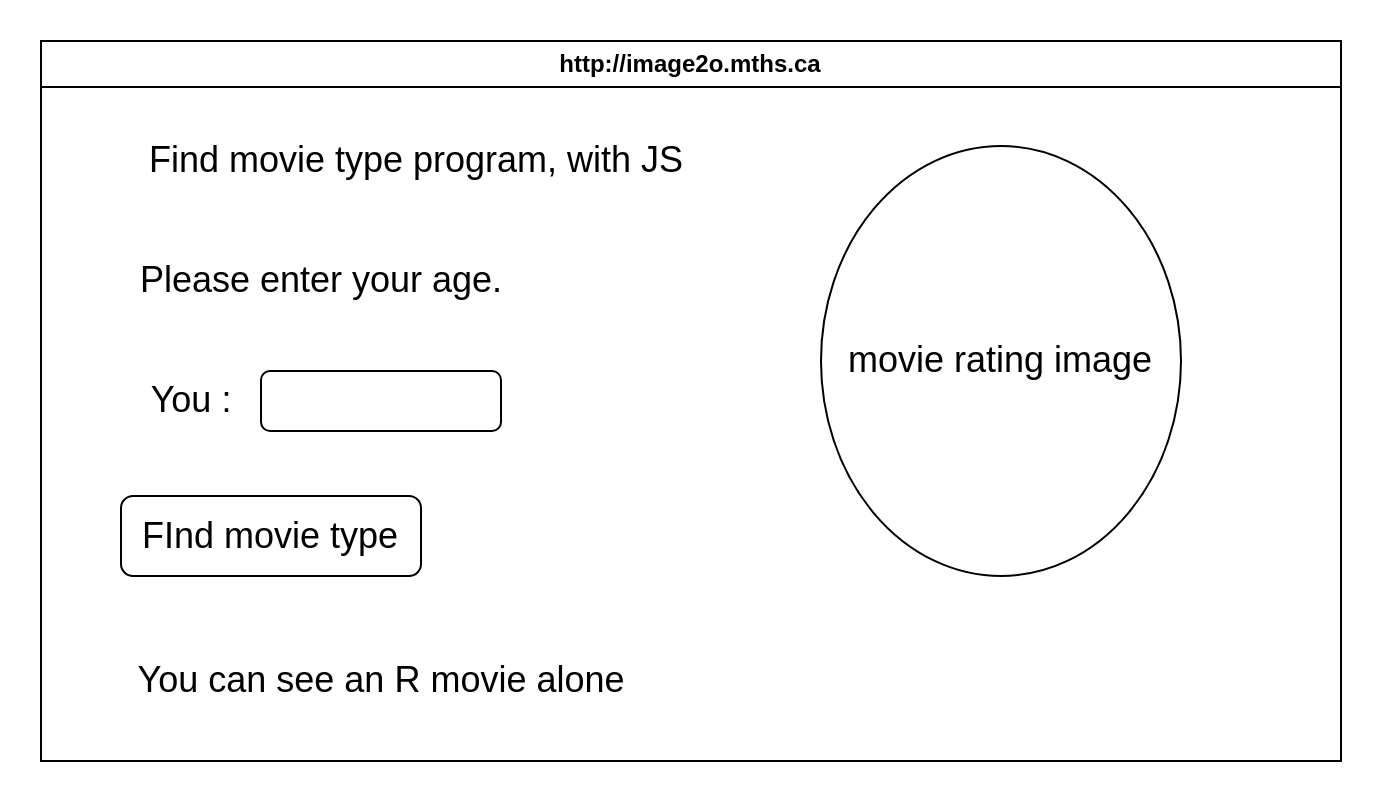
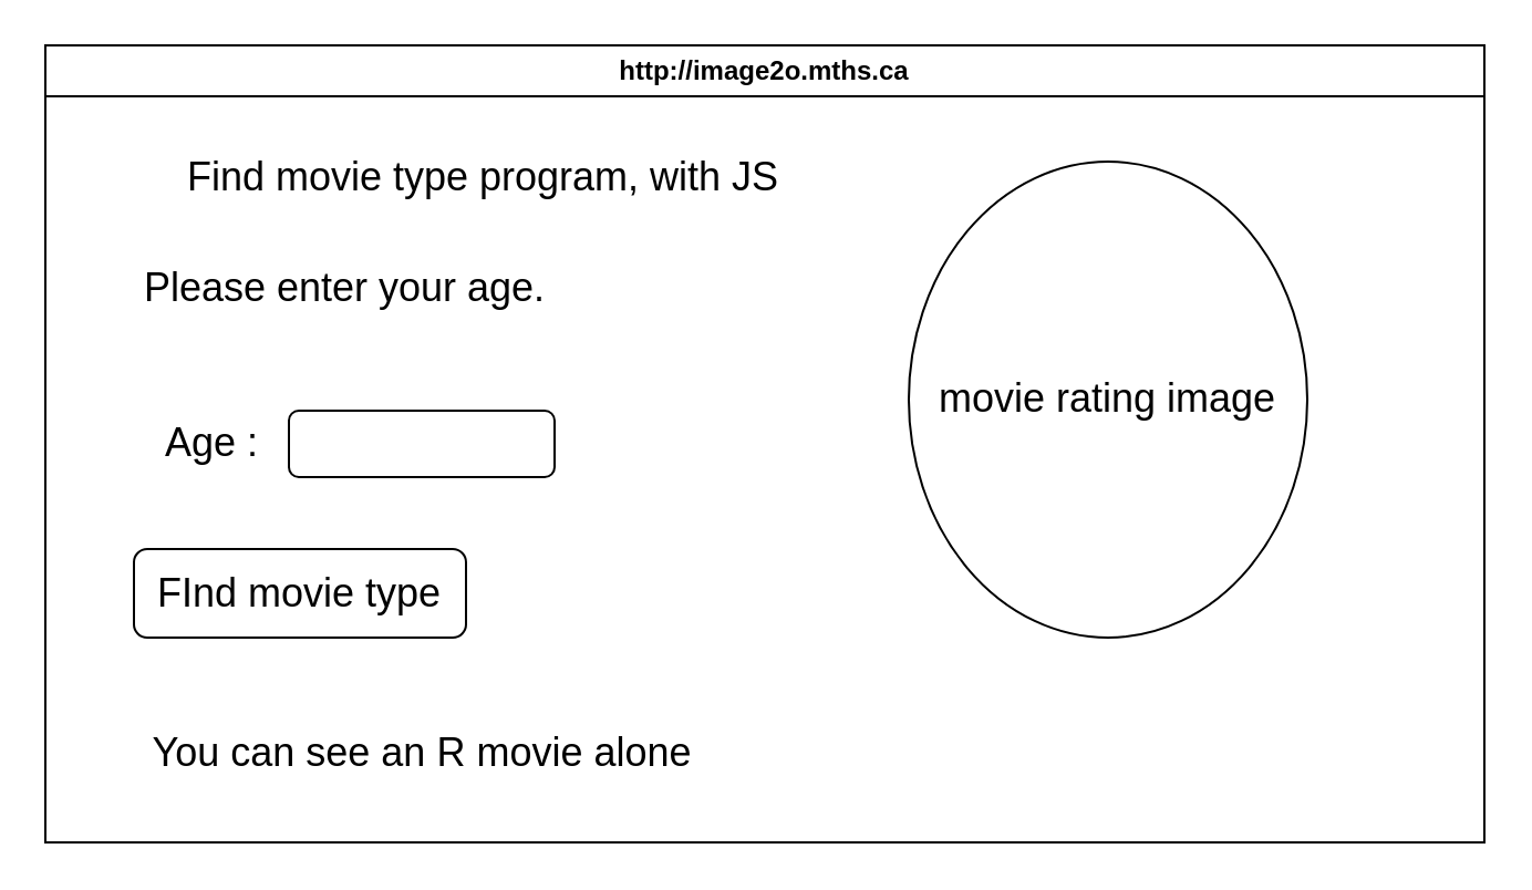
  <mxCell id="0" />
  <mxCell id="1" parent="0" />
  <mxCell id="2" value="http://image2o.mths.ca" style="swimlane;whiteSpace=wrap;html=1;" parent="1" vertex="1"><mxGeometry x="20" y="20" width="650" height="360" as="geometry" /></mxCell>
- <mxCell id="3" value="&lt;font style=&quot;font-size: 18px;&quot;&gt;Find movie type program, with JS&amp;nbsp;&lt;/font&gt;" style="text;html=1;align=center;verticalAlign=middle;resizable=0;points=[];autosize=1;strokeColor=none;fillColor=none;" vertex="1" parent="2"><mxGeometry x="40" y="40" width="300" height="40" as="geometry" /></mxCell>
- <mxCell id="4" value="Please enter your age." style="text;html=1;align=center;verticalAlign=middle;resizable=0;points=[];autosize=1;strokeColor=none;fillColor=none;fontSize=18;" vertex="1" parent="2"><mxGeometry x="40" y="100" width="200" height="40" as="geometry" /></mxCell>
- <mxCell id="5" value="You :" style="text;html=1;align=center;verticalAlign=middle;resizable=0;points=[];autosize=1;strokeColor=none;fillColor=none;fontSize=18;" vertex="1" parent="2"><mxGeometry x="40" y="160" width="70" height="40" as="geometry" /></mxCell>
+ <mxCell id="3" value="&lt;font style=&quot;font-size: 18px;&quot;&gt;Find movie type program, with JS&amp;nbsp;&lt;/font&gt;" style="text;html=1;align=center;verticalAlign=middle;resizable=0;points=[];autosize=1;strokeColor=none;fillColor=none;" vertex="1" parent="2"><mxGeometry x="50" y="40" width="300" height="40" as="geometry" /></mxCell>
+ <mxCell id="4" value="Please enter your age." style="text;html=1;align=center;verticalAlign=middle;resizable=0;points=[];autosize=1;strokeColor=none;fillColor=none;fontSize=18;" vertex="1" parent="2"><mxGeometry x="35" y="90" width="200" height="40" as="geometry" /></mxCell>
+ <mxCell id="5" value="Age :" style="text;html=1;align=center;verticalAlign=middle;resizable=0;points=[];autosize=1;strokeColor=none;fillColor=none;fontSize=18;" vertex="1" parent="2"><mxGeometry x="40" y="160" width="70" height="40" as="geometry" /></mxCell>
  <mxCell id="6" value="" style="rounded=1;whiteSpace=wrap;html=1;fontSize=18;" vertex="1" parent="2"><mxGeometry x="110" y="165" width="120" height="30" as="geometry" /></mxCell>
  <mxCell id="7" value="FInd movie type" style="rounded=1;whiteSpace=wrap;html=1;fontSize=18;" vertex="1" parent="2"><mxGeometry x="40" y="227.5" width="150" height="40" as="geometry" /></mxCell>
  <mxCell id="8" value="movie rating image" style="ellipse;whiteSpace=wrap;html=1;fontSize=18;" vertex="1" parent="2"><mxGeometry x="390" y="52.5" width="180" height="215" as="geometry" /></mxCell>
  <mxCell id="9" value="You can see an R movie alone" style="text;html=1;align=center;verticalAlign=middle;resizable=0;points=[];autosize=1;strokeColor=none;fillColor=none;fontSize=18;" vertex="1" parent="2"><mxGeometry x="35" y="300" width="270" height="40" as="geometry" /></mxCell>
